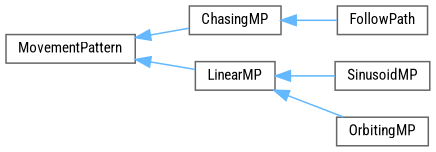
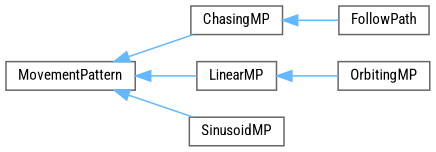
  digraph {
    fontname="Roboto Condensed"
    rankdir=LR
    node [color=grey40 fillcolor=white fontname="Roboto Condensed" fontsize=10 shape=box style=filled]
    edge [color=steelblue1 dir=back fontname="Roboto Condensed" fontsize=10 labelfontname=Helvetica labelfontsize=10 style=solid]
    n1 [height=0.2 label=MovementPattern width=0.4]
    n2 [height=0.2 label=ChasingMP width=0.4]
    n3 [height=0.2 label=LinearMP width=0.4]
    n4 [height=0.2 label=SinusoidMP width=0.4]
    n5 [height=0.2 label=FollowPath width=0.4]
    n6 [height=0.2 label=OrbitingMP width=0.4]
    n1 -> n2
    n1 -> n3
-   n3 -> n4
+   n1 -> n4
    n2 -> n5
    n3 -> n6
  }
